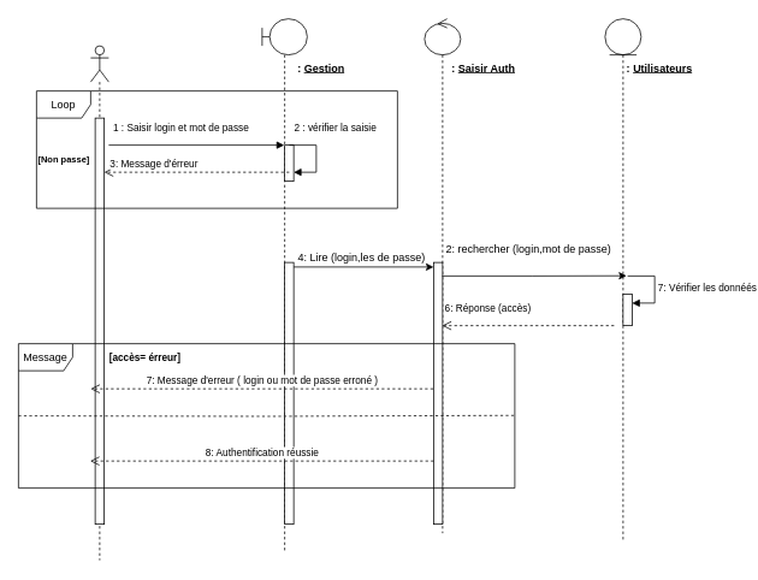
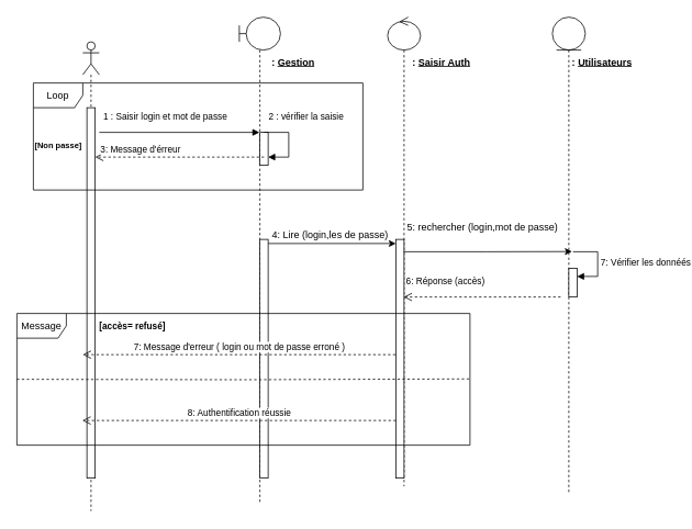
  <mxCell id="0" />
  <mxCell id="1" parent="0" />
  <mxCell id="2" value="" style="shape=umlLifeline;perimeter=lifelinePerimeter;whiteSpace=wrap;html=1;container=1;dropTarget=0;collapsible=0;recursiveResize=0;outlineConnect=0;portConstraint=eastwest;newEdgeStyle={&quot;curved&quot;:0,&quot;rounded&quot;:0};participant=umlControl;" vertex="1" parent="1"><mxGeometry x="470" y="20" width="40" height="570" as="geometry" /></mxCell>
  <mxCell id="3" value="" style="html=1;points=[[0,0,0,0,5],[0,1,0,0,-5],[1,0,0,0,5],[1,1,0,0,-5]];perimeter=orthogonalPerimeter;outlineConnect=0;targetShapes=umlLifeline;portConstraint=eastwest;newEdgeStyle={&quot;curved&quot;:0,&quot;rounded&quot;:0};" vertex="1" parent="2"><mxGeometry x="10" y="270" width="10" height="290" as="geometry" /></mxCell>
  <mxCell id="4" value="" style="shape=umlLifeline;perimeter=lifelinePerimeter;whiteSpace=wrap;html=1;container=1;dropTarget=0;collapsible=0;recursiveResize=0;outlineConnect=0;portConstraint=eastwest;newEdgeStyle={&quot;curved&quot;:0,&quot;rounded&quot;:0};participant=umlEntity;" vertex="1" parent="1"><mxGeometry x="670" y="20" width="40" height="580" as="geometry" /></mxCell>
  <mxCell id="5" value="" style="html=1;points=[[0,0,0,0,5],[0,1,0,0,-5],[1,0,0,0,5],[1,1,0,0,-5]];perimeter=orthogonalPerimeter;outlineConnect=0;targetShapes=umlLifeline;portConstraint=eastwest;newEdgeStyle={&quot;curved&quot;:0,&quot;rounded&quot;:0};" vertex="1" parent="4"><mxGeometry x="20" y="305" width="10" height="35" as="geometry" /></mxCell>
  <mxCell id="6" value="7: Vérifier les donnéés" style="html=1;align=left;spacingLeft=2;endArrow=block;rounded=0;edgeStyle=orthogonalEdgeStyle;curved=0;rounded=0;" edge="1" target="5" parent="4"><mxGeometry relative="1" as="geometry"><mxPoint x="25" y="285" as="sourcePoint" /><Array as="points"><mxPoint x="55" y="315" /></Array></mxGeometry></mxCell>
  <mxCell id="7" value="" style="shape=umlLifeline;perimeter=lifelinePerimeter;whiteSpace=wrap;html=1;container=1;dropTarget=0;collapsible=0;recursiveResize=0;outlineConnect=0;portConstraint=eastwest;newEdgeStyle={&quot;curved&quot;:0,&quot;rounded&quot;:0};participant=umlBoundary;" vertex="1" parent="1"><mxGeometry x="290" y="20" width="50" height="590" as="geometry" /></mxCell>
  <mxCell id="8" value="" style="html=1;points=[[0,0,0,0,5],[0,1,0,0,-5],[1,0,0,0,5],[1,1,0,0,-5]];perimeter=orthogonalPerimeter;outlineConnect=0;targetShapes=umlLifeline;portConstraint=eastwest;newEdgeStyle={&quot;curved&quot;:0,&quot;rounded&quot;:0};" vertex="1" parent="7"><mxGeometry x="25" y="270" width="10" height="290" as="geometry" /></mxCell>
  <mxCell id="9" value="" style="shape=umlLifeline;perimeter=lifelinePerimeter;whiteSpace=wrap;html=1;container=1;dropTarget=0;collapsible=0;recursiveResize=0;outlineConnect=0;portConstraint=eastwest;newEdgeStyle={&quot;curved&quot;:0,&quot;rounded&quot;:0};participant=umlActor;" vertex="1" parent="1"><mxGeometry x="100" y="50" width="20" height="570" as="geometry" /></mxCell>
  <mxCell id="10" value="" style="html=1;points=[[0,0,0,0,5],[0,1,0,0,-5],[1,0,0,0,5],[1,1,0,0,-5]];perimeter=orthogonalPerimeter;outlineConnect=0;targetShapes=umlLifeline;portConstraint=eastwest;newEdgeStyle={&quot;curved&quot;:0,&quot;rounded&quot;:0};" vertex="1" parent="9"><mxGeometry x="5" y="80" width="10" height="450" as="geometry" /></mxCell>
  <mxCell id="11" value="&lt;b&gt;: &lt;u&gt;Gestion&lt;/u&gt;&lt;/b&gt;" style="text;html=1;align=center;verticalAlign=middle;resizable=0;points=[];autosize=1;strokeColor=none;fillColor=none;" vertex="1" parent="1"><mxGeometry x="310" y="60" width="90" height="30" as="geometry" /></mxCell>
  <mxCell id="12" value="&lt;b&gt;: &lt;u&gt;Saisir Auth&lt;/u&gt;&lt;/b&gt;" style="text;html=1;align=center;verticalAlign=middle;resizable=0;points=[];autosize=1;strokeColor=none;fillColor=none;" vertex="1" parent="1"><mxGeometry x="480" y="60" width="110" height="30" as="geometry" /></mxCell>
  <mxCell id="13" value="&lt;b&gt;: &lt;u&gt;Utilisateurs&lt;/u&gt;&lt;/b&gt;" style="text;html=1;align=center;verticalAlign=middle;resizable=0;points=[];autosize=1;strokeColor=none;fillColor=none;" vertex="1" parent="1"><mxGeometry x="680" y="60" width="100" height="30" as="geometry" /></mxCell>
  <mxCell id="14" value="1 : Saisir login et mot de passe" style="html=1;verticalAlign=bottom;endArrow=block;curved=0;rounded=0;" edge="1" parent="1" target="7"><mxGeometry x="-0.177" y="10" width="80" relative="1" as="geometry"><mxPoint x="120" y="160" as="sourcePoint" /><mxPoint x="200" y="160" as="targetPoint" /><mxPoint as="offset" /></mxGeometry></mxCell>
  <mxCell id="15" value="" style="html=1;points=[[0,0,0,0,5],[0,1,0,0,-5],[1,0,0,0,5],[1,1,0,0,-5]];perimeter=orthogonalPerimeter;outlineConnect=0;targetShapes=umlLifeline;portConstraint=eastwest;newEdgeStyle={&quot;curved&quot;:0,&quot;rounded&quot;:0};" vertex="1" parent="1"><mxGeometry x="315" y="160" width="10" height="40" as="geometry" /></mxCell>
  <mxCell id="16" value="" style="html=1;align=left;spacingLeft=2;endArrow=block;rounded=0;edgeStyle=orthogonalEdgeStyle;curved=0;rounded=0;" edge="1" target="15" parent="1"><mxGeometry x="-0.059" y="30" relative="1" as="geometry"><mxPoint x="320" y="160" as="sourcePoint" /><Array as="points"><mxPoint x="350" y="190" /></Array><mxPoint as="offset" /></mxGeometry></mxCell>
  <mxCell id="17" value="2 : vérifier la saisie" style="edgeLabel;html=1;align=center;verticalAlign=middle;resizable=0;points=[];" vertex="1" connectable="0" parent="16"><mxGeometry x="-0.035" y="26" relative="1" as="geometry"><mxPoint x="-6" y="-31" as="offset" /></mxGeometry></mxCell>
  <mxCell id="18" style="edgeStyle=orthogonalEdgeStyle;rounded=0;orthogonalLoop=1;jettySize=auto;html=1;curved=0;exitX=1;exitY=0;exitDx=0;exitDy=5;exitPerimeter=0;entryX=0;entryY=0;entryDx=0;entryDy=5;entryPerimeter=0;" edge="1" parent="1" source="8" target="3"><mxGeometry relative="1" as="geometry" /></mxCell>
  <mxCell id="19" value="4: Lire (login,les de passe)" style="text;html=1;align=center;verticalAlign=middle;resizable=0;points=[];autosize=1;strokeColor=none;fillColor=none;" vertex="1" parent="1"><mxGeometry x="315" y="270" width="170" height="30" as="geometry" /></mxCell>
- <mxCell id="20" value="2: rechercher (login,mot de passe)" style="text;html=1;align=center;verticalAlign=middle;resizable=0;points=[];autosize=1;strokeColor=none;fillColor=none;" vertex="1" parent="1"><mxGeometry x="480" y="260" width="210" height="30" as="geometry" /></mxCell>
+ <mxCell id="20" value="5: rechercher (login,mot de passe)" style="text;html=1;align=center;verticalAlign=middle;resizable=0;points=[];autosize=1;strokeColor=none;fillColor=none;" vertex="1" parent="1"><mxGeometry x="480" y="260" width="210" height="30" as="geometry" /></mxCell>
  <mxCell id="21" value="6: Réponse (accès)" style="html=1;verticalAlign=bottom;endArrow=open;dashed=1;endSize=8;curved=0;rounded=0;" edge="1" parent="1"><mxGeometry x="0.47" y="-10" relative="1" as="geometry"><mxPoint x="680" y="360" as="sourcePoint" /><mxPoint x="489.5" y="360" as="targetPoint" /><mxPoint as="offset" /></mxGeometry></mxCell>
  <mxCell id="22" value="Message" style="shape=umlFrame;whiteSpace=wrap;html=1;pointerEvents=0;" vertex="1" parent="1"><mxGeometry x="20" y="380" width="550" height="160" as="geometry" /></mxCell>
- <mxCell id="23" value="&lt;b&gt;&lt;font style=&quot;font-size: 11px;&quot;&gt;[accès= érreur]&lt;/font&gt;&lt;/b&gt;" style="text;html=1;align=center;verticalAlign=middle;resizable=0;points=[];autosize=1;strokeColor=none;fillColor=none;" vertex="1" parent="1"><mxGeometry x="110" y="380" width="100" height="30" as="geometry" /></mxCell>
+ <mxCell id="23" value="&lt;b&gt;&lt;font style=&quot;font-size: 11px;&quot;&gt;[accès= refusé]&lt;/font&gt;&lt;/b&gt;" style="text;html=1;align=center;verticalAlign=middle;resizable=0;points=[];autosize=1;strokeColor=none;fillColor=none;" vertex="1" parent="1"><mxGeometry x="110" y="380" width="100" height="30" as="geometry" /></mxCell>
  <mxCell id="24" value="7: Message d'erreur ( login ou mot de passe erroné )" style="html=1;verticalAlign=bottom;endArrow=open;dashed=1;endSize=8;curved=0;rounded=0;" edge="1" parent="1"><mxGeometry relative="1" as="geometry"><mxPoint x="479.5" y="430" as="sourcePoint" /><mxPoint x="100" y="430" as="targetPoint" /></mxGeometry></mxCell>
  <mxCell id="25" value="Loop" style="shape=umlFrame;whiteSpace=wrap;html=1;pointerEvents=0;" vertex="1" parent="1"><mxGeometry x="40" y="100" width="400" height="130" as="geometry" /></mxCell>
  <mxCell id="26" value="3: Message d'érreur" style="html=1;verticalAlign=bottom;endArrow=open;dashed=1;endSize=8;curved=0;rounded=0;" edge="1" parent="1" target="10"><mxGeometry x="0.463" relative="1" as="geometry"><mxPoint x="320" y="190" as="sourcePoint" /><mxPoint x="240" y="190" as="targetPoint" /><mxPoint as="offset" /></mxGeometry></mxCell>
  <mxCell id="27" value="&lt;b&gt;&lt;font style=&quot;font-size: 10px;&quot;&gt;[Non passe]&lt;/font&gt;&lt;/b&gt;" style="text;html=1;align=center;verticalAlign=middle;resizable=0;points=[];autosize=1;strokeColor=none;fillColor=none;" vertex="1" parent="1"><mxGeometry x="30" y="160" width="80" height="30" as="geometry" /></mxCell>
  <mxCell id="28" value="8: Authentification réussie" style="html=1;verticalAlign=bottom;endArrow=open;dashed=1;endSize=8;curved=0;rounded=0;" edge="1" parent="1"><mxGeometry relative="1" as="geometry"><mxPoint x="480" y="510" as="sourcePoint" /><mxPoint x="99.5" y="510" as="targetPoint" /></mxGeometry></mxCell>
  <mxCell id="29" style="edgeStyle=orthogonalEdgeStyle;rounded=0;orthogonalLoop=1;jettySize=auto;html=1;curved=0;entryX=0.595;entryY=0.491;entryDx=0;entryDy=0;entryPerimeter=0;" edge="1" parent="1" source="2" target="4"><mxGeometry relative="1" as="geometry" /></mxCell>
  <mxCell id="30" value="" style="endArrow=none;html=1;edgeStyle=orthogonalEdgeStyle;rounded=0;dashed=1;" edge="1" parent="1"><mxGeometry relative="1" as="geometry"><mxPoint x="20" y="460" as="sourcePoint" /><mxPoint x="570" y="459.5" as="targetPoint" /></mxGeometry></mxCell>
